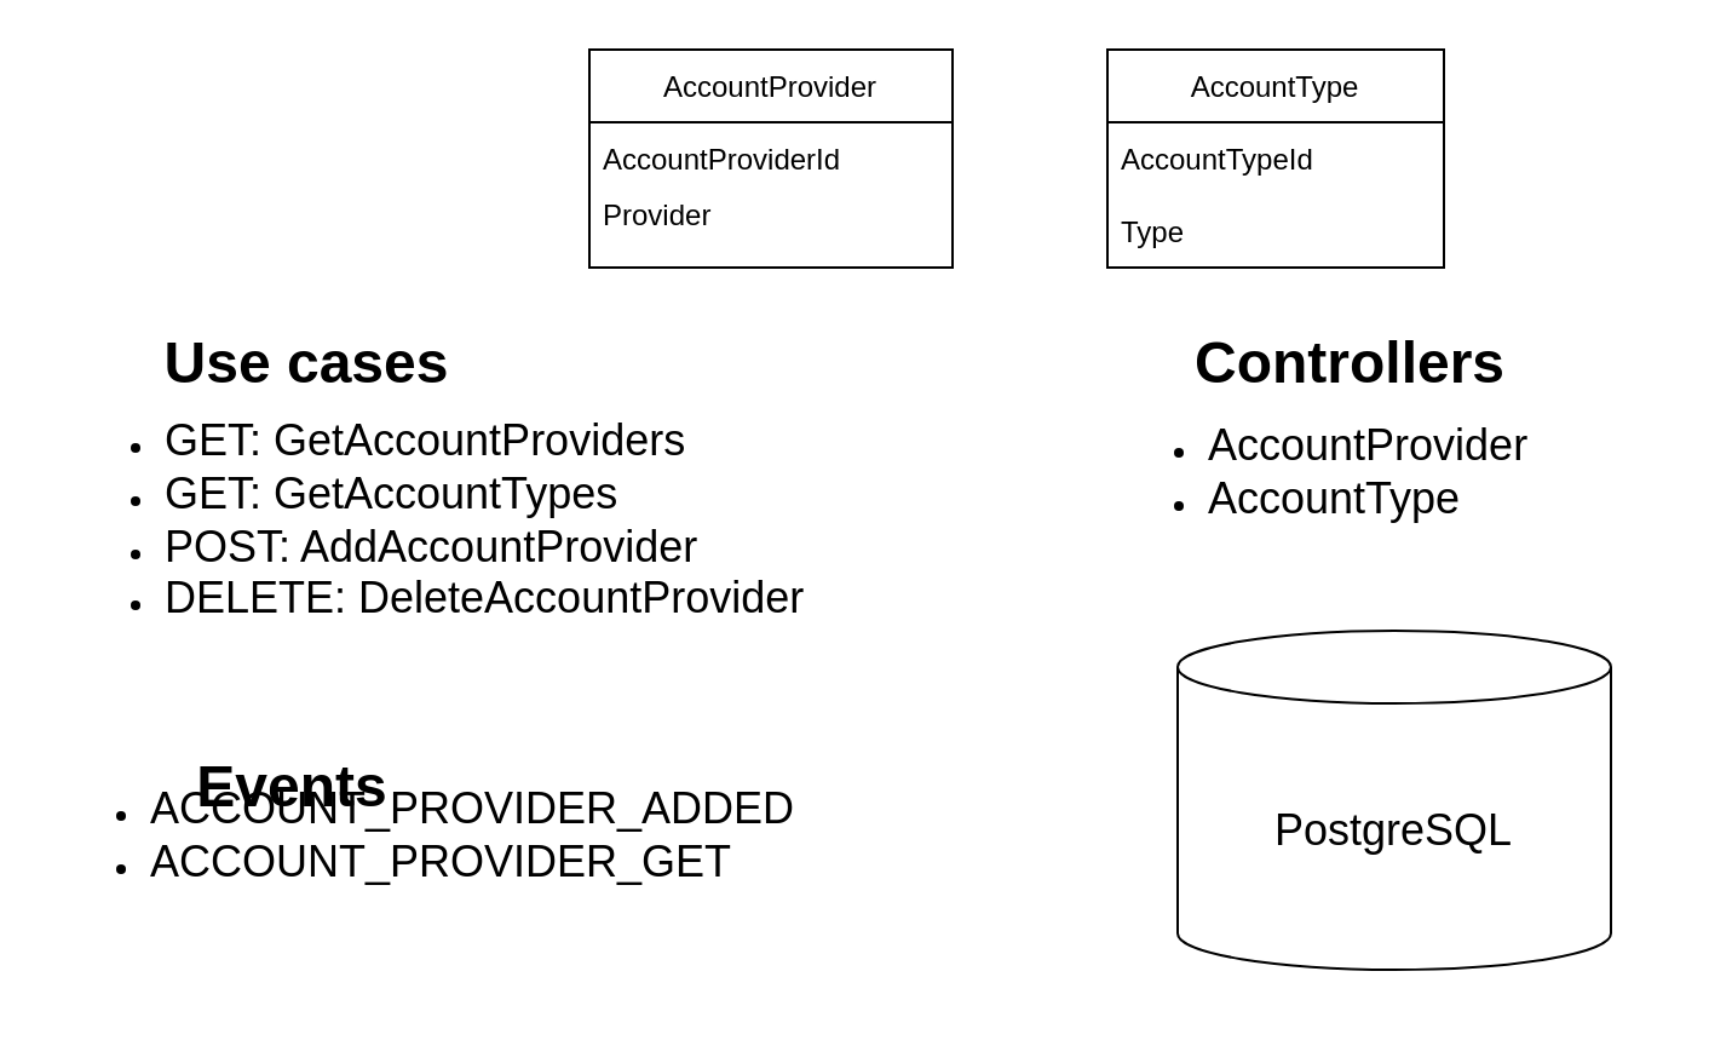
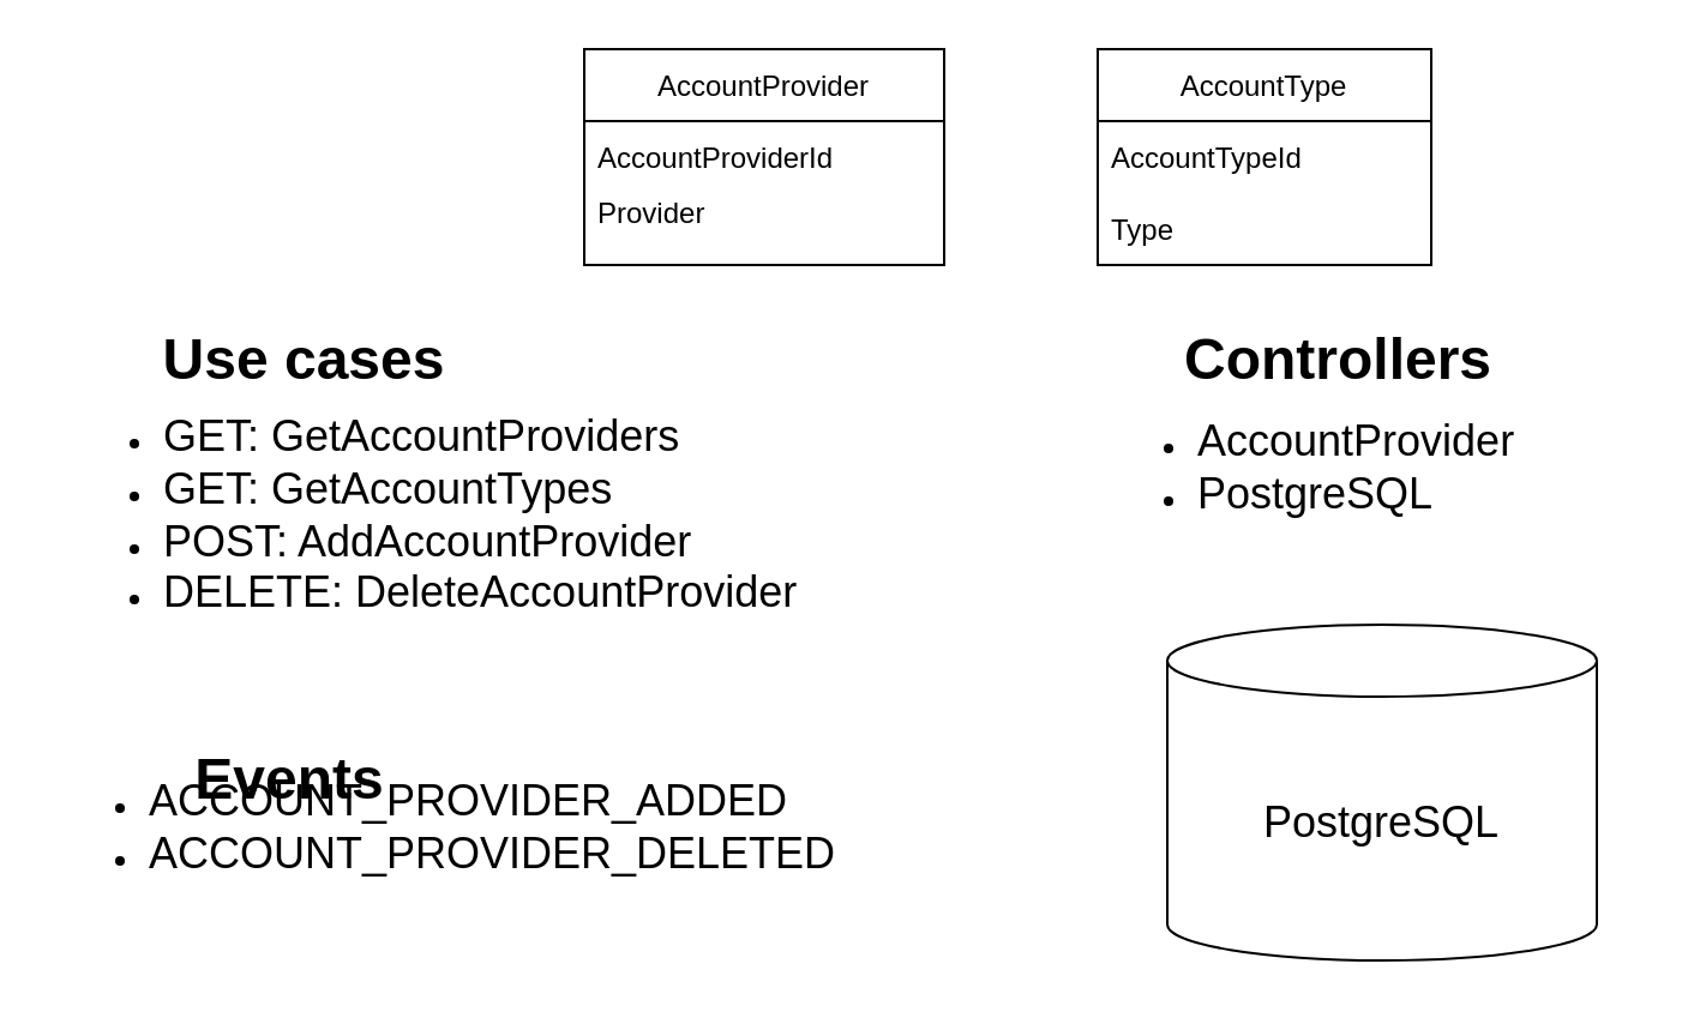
  <mxCell id="0" />
  <mxCell id="1" parent="0" />
  <mxCell id="2" value="AccountProvider" style="swimlane;fontStyle=0;childLayout=stackLayout;horizontal=1;startSize=30;horizontalStack=0;resizeParent=1;resizeParentMax=0;resizeLast=0;collapsible=1;marginBottom=0;" parent="1" vertex="1"><mxGeometry x="243" y="20" width="150" height="90" as="geometry" /></mxCell>
  <mxCell id="3" value="AccountProviderId" style="text;strokeColor=none;fillColor=none;align=left;verticalAlign=middle;spacingLeft=4;spacingRight=4;overflow=hidden;points=[[0,0.5],[1,0.5]];portConstraint=eastwest;rotatable=0;" parent="2" vertex="1"><mxGeometry y="30" width="150" height="30" as="geometry" /></mxCell>
  <mxCell id="4" value="Provider&#10;" style="text;strokeColor=none;fillColor=none;align=left;verticalAlign=middle;spacingLeft=4;spacingRight=4;overflow=hidden;points=[[0,0.5],[1,0.5]];portConstraint=eastwest;rotatable=0;" parent="2" vertex="1"><mxGeometry y="60" width="150" height="30" as="geometry" /></mxCell>
  <mxCell id="5" value="AccountType" style="swimlane;fontStyle=0;childLayout=stackLayout;horizontal=1;startSize=30;horizontalStack=0;resizeParent=1;resizeParentMax=0;resizeLast=0;collapsible=1;marginBottom=0;" parent="1" vertex="1"><mxGeometry x="457" y="20" width="139" height="90" as="geometry" /></mxCell>
  <mxCell id="6" value="AccountTypeId" style="text;strokeColor=none;fillColor=none;align=left;verticalAlign=middle;spacingLeft=4;spacingRight=4;overflow=hidden;points=[[0,0.5],[1,0.5]];portConstraint=eastwest;rotatable=0;" parent="5" vertex="1"><mxGeometry y="30" width="139" height="30" as="geometry" /></mxCell>
  <mxCell id="7" value="Type" style="text;strokeColor=none;fillColor=none;align=left;verticalAlign=middle;spacingLeft=4;spacingRight=4;overflow=hidden;points=[[0,0.5],[1,0.5]];portConstraint=eastwest;rotatable=0;" parent="5" vertex="1"><mxGeometry y="60" width="139" height="30" as="geometry" /></mxCell>
  <mxCell id="8" value="&lt;ul&gt;&lt;li&gt;&lt;font style=&quot;font-size: 18px&quot;&gt;GET: GetAccountProviders&lt;/font&gt;&lt;/li&gt;&lt;li&gt;&lt;font style=&quot;font-size: 18px&quot;&gt;GET: GetAccountTypes&lt;/font&gt;&lt;/li&gt;&lt;li&gt;&lt;font style=&quot;font-size: 18px&quot;&gt;POST: AddAccountProvider&lt;/font&gt;&lt;/li&gt;&lt;li&gt;&lt;font style=&quot;font-size: 18px&quot;&gt;DELETE: DeleteAccountProvider&lt;/font&gt;&lt;/li&gt;&lt;/ul&gt;" style="text;strokeColor=none;fillColor=none;html=1;whiteSpace=wrap;verticalAlign=middle;overflow=hidden;" vertex="1" parent="1"><mxGeometry x="26" y="150" width="494" height="130" as="geometry" /></mxCell>
  <mxCell id="9" value="Use cases" style="text;strokeColor=none;fillColor=none;html=1;fontSize=24;fontStyle=1;verticalAlign=middle;align=center;" vertex="1" parent="1"><mxGeometry x="76" y="130" width="100" height="40" as="geometry" /></mxCell>
- <mxCell id="10" value="&lt;ul&gt;&lt;li&gt;&lt;span style=&quot;font-size: 18px&quot;&gt;AccountProvider&lt;/span&gt;&lt;/li&gt;&lt;li&gt;&lt;span style=&quot;font-size: 18px&quot;&gt;AccountType&lt;/span&gt;&lt;/li&gt;&lt;/ul&gt;" style="text;strokeColor=none;fillColor=none;html=1;whiteSpace=wrap;verticalAlign=middle;overflow=hidden;" vertex="1" parent="1"><mxGeometry x="457" y="130" width="227" height="130" as="geometry" /></mxCell>
+ <mxCell id="10" value="&lt;ul&gt;&lt;li&gt;&lt;span style=&quot;font-size: 18px&quot;&gt;AccountProvider&lt;/span&gt;&lt;/li&gt;&lt;li&gt;&lt;span style=&quot;font-size: 18px&quot;&gt;PostgreSQL&lt;/span&gt;&lt;/li&gt;&lt;/ul&gt;" style="text;strokeColor=none;fillColor=none;html=1;whiteSpace=wrap;verticalAlign=middle;overflow=hidden;" vertex="1" parent="1"><mxGeometry x="457" y="130" width="227" height="130" as="geometry" /></mxCell>
  <mxCell id="11" value="Controllers" style="text;strokeColor=none;fillColor=none;html=1;fontSize=24;fontStyle=1;verticalAlign=middle;align=center;" vertex="1" parent="1"><mxGeometry x="507" y="130" width="100" height="40" as="geometry" /></mxCell>
- <mxCell id="12" value="&lt;ul&gt;&lt;li&gt;&lt;span style=&quot;font-size: 18px&quot;&gt;ACCOUNT_PROVIDER_ADDED&lt;/span&gt;&lt;/li&gt;&lt;li&gt;&lt;span style=&quot;font-size: 18px&quot;&gt;ACCOUNT_PROVIDER_GET&lt;/span&gt;&lt;/li&gt;&lt;/ul&gt;" style="text;strokeColor=none;fillColor=none;html=1;whiteSpace=wrap;verticalAlign=middle;overflow=hidden;" vertex="1" parent="1"><mxGeometry x="20" y="280" width="400" height="130" as="geometry" /></mxCell>
+ <mxCell id="12" value="&lt;ul&gt;&lt;li&gt;&lt;span style=&quot;font-size: 18px&quot;&gt;ACCOUNT_PROVIDER_ADDED&lt;/span&gt;&lt;/li&gt;&lt;li&gt;&lt;span style=&quot;font-size: 18px&quot;&gt;ACCOUNT_PROVIDER_DELETED&lt;/span&gt;&lt;/li&gt;&lt;/ul&gt;" style="text;strokeColor=none;fillColor=none;html=1;whiteSpace=wrap;verticalAlign=middle;overflow=hidden;" vertex="1" parent="1"><mxGeometry x="20" y="280" width="400" height="130" as="geometry" /></mxCell>
  <mxCell id="13" value="Events" style="text;strokeColor=none;fillColor=none;html=1;fontSize=24;fontStyle=1;verticalAlign=middle;align=center;" vertex="1" parent="1"><mxGeometry x="70" y="305" width="100" height="40" as="geometry" /></mxCell>
  <mxCell id="14" value="PostgreSQL" style="shape=cylinder3;whiteSpace=wrap;html=1;boundedLbl=1;backgroundOutline=1;size=15;fontSize=18;" vertex="1" parent="1"><mxGeometry x="486" y="260" width="179" height="140" as="geometry" /></mxCell>
